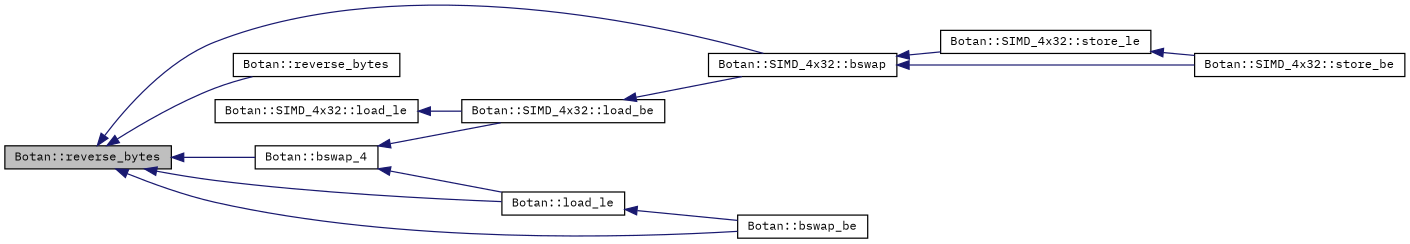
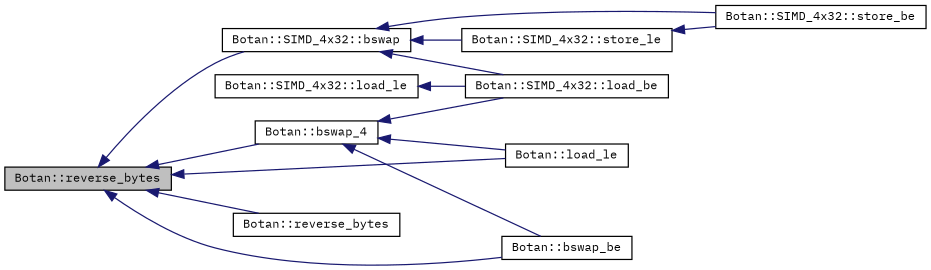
  digraph {
    fontname="IBM Plex Mono"
    rankdir=LR
    node [color=black fillcolor=white fontname="IBM Plex Mono" fontsize=10 shape=record style=filled]
    edge [color=midnightblue dir=back fontname="IBM Plex Mono" fontsize=10 labelfontname=Helvetica labelfontsize=10 style=solid]
    n1 [fillcolor=grey75 fontcolor=black height=0.2 label="Botan::reverse_bytes" width=0.4]
    n2 [height=0.2 label="Botan::reverse_bytes" width=0.4]
    n3 [height=0.2 label="Botan::bswap_4" width=0.4]
    n4 [height=0.2 label="Botan::load_le" width=0.4]
    n5 [height=0.2 label="Botan::bswap_be" width=0.4]
    n6 [height=0.2 label="Botan::SIMD_4x32::bswap" width=0.4]
    n7 [height=0.2 label="Botan::SIMD_4x32::load_be" width=0.4]
    n8 [height=0.2 label="Botan::SIMD_4x32::store_le" width=0.4]
    n9 [height=0.2 label="Botan::SIMD_4x32::store_be" width=0.4]
    n10 [height=0.2 label="Botan::SIMD_4x32::load_le" width=0.4]
    n1 -> n2
    n1 -> n3
    n1 -> n4
    n1 -> n5
    n1 -> n6
    n3 -> n4
-   n4 -> n5
+   n3 -> n5
    n3 -> n7
-   n7 -> n6
+   n6 -> n7
    n6 -> n8
    n6 -> n9
    n8 -> n9
    n10 -> n7
  }
